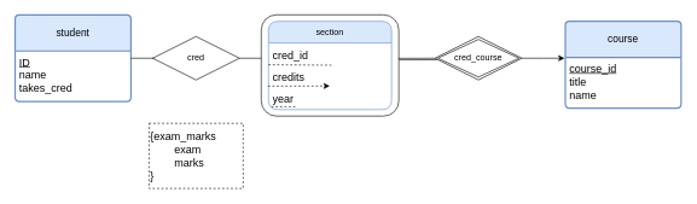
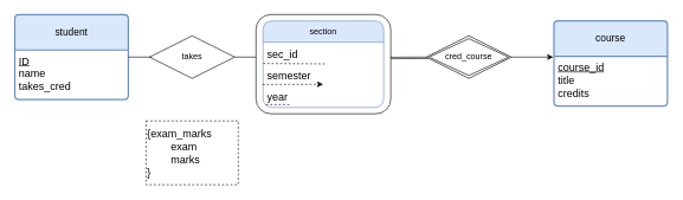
  <mxCell id="0" />
  <mxCell id="1" parent="0" />
  <mxCell id="2" value="student" style="swimlane;childLayout=stackLayout;horizontal=1;startSize=50;horizontalStack=0;rounded=1;fontSize=14;fontStyle=0;strokeWidth=2;resizeParent=0;resizeLast=1;shadow=0;dashed=0;align=center;arcSize=4;whiteSpace=wrap;html=1;fillColor=#dae8fc;strokeColor=#6c8ebf;" vertex="1" parent="1"><mxGeometry x="20" y="20" width="160" height="120" as="geometry" /></mxCell>
  <mxCell id="3" value="&lt;font style=&quot;font-size: 15px;&quot;&gt;&lt;u&gt;ID&lt;/u&gt;&lt;/font&gt;&lt;div&gt;&lt;font style=&quot;font-size: 15px;&quot;&gt;name&lt;/font&gt;&lt;/div&gt;&lt;div&gt;&lt;font style=&quot;font-size: 15px;&quot;&gt;takes_cred&lt;/font&gt;&lt;/div&gt;" style="align=left;strokeColor=none;fillColor=none;spacingLeft=4;spacingRight=4;fontSize=12;verticalAlign=top;resizable=0;rotatable=0;part=1;html=1;whiteSpace=wrap;" vertex="1" parent="2"><mxGeometry y="50" width="160" height="70" as="geometry" /></mxCell>
  <mxCell id="4" value="course" style="swimlane;childLayout=stackLayout;horizontal=1;startSize=50;horizontalStack=0;rounded=1;fontSize=14;fontStyle=0;strokeWidth=2;resizeParent=0;resizeLast=1;shadow=0;dashed=0;align=center;arcSize=4;whiteSpace=wrap;html=1;fillColor=#dae8fc;strokeColor=#6c8ebf;" vertex="1" parent="1"><mxGeometry x="780" y="29" width="160" height="120" as="geometry" /></mxCell>
- <mxCell id="5" value="&lt;span style=&quot;font-size: 15px;&quot;&gt;&lt;u&gt;course_id&lt;/u&gt;&lt;/span&gt;&lt;div&gt;&lt;span style=&quot;font-size: 15px;&quot;&gt;title&lt;/span&gt;&lt;/div&gt;&lt;div&gt;&lt;span style=&quot;font-size: 15px;&quot;&gt;name&lt;/span&gt;&lt;/div&gt;" style="align=left;strokeColor=none;fillColor=none;spacingLeft=4;spacingRight=4;fontSize=12;verticalAlign=top;resizable=0;rotatable=0;part=1;html=1;whiteSpace=wrap;" vertex="1" parent="4"><mxGeometry y="50" width="160" height="70" as="geometry" /></mxCell>
+ <mxCell id="5" value="&lt;span style=&quot;font-size: 15px;&quot;&gt;&lt;u&gt;course_id&lt;/u&gt;&lt;/span&gt;&lt;div&gt;&lt;span style=&quot;font-size: 15px;&quot;&gt;title&lt;/span&gt;&lt;/div&gt;&lt;div&gt;&lt;span style=&quot;font-size: 15px;&quot;&gt;credits&lt;/span&gt;&lt;/div&gt;" style="align=left;strokeColor=none;fillColor=none;spacingLeft=4;spacingRight=4;fontSize=12;verticalAlign=top;resizable=0;rotatable=0;part=1;html=1;whiteSpace=wrap;" vertex="1" parent="4"><mxGeometry y="50" width="160" height="70" as="geometry" /></mxCell>
  <mxCell id="6" value="section" style="swimlane;fontStyle=0;childLayout=stackLayout;horizontal=1;startSize=30;horizontalStack=0;resizeParent=1;resizeParentMax=0;resizeLast=0;collapsible=1;marginBottom=0;whiteSpace=wrap;html=1;rounded=1;fillColor=#dae8fc;strokeColor=#6c8ebf;" vertex="1" parent="1"><mxGeometry x="370" y="29" width="170" height="122" as="geometry" /></mxCell>
  <mxCell id="7" value="" style="endArrow=none;dashed=1;html=1;rounded=0;entryX=0.521;entryY=0.956;entryDx=0;entryDy=0;entryPerimeter=0;" edge="1" parent="6" target="8"><mxGeometry width="50" height="50" relative="1" as="geometry"><mxPoint y="60" as="sourcePoint" /><mxPoint x="50" y="10" as="targetPoint" /></mxGeometry></mxCell>
- <mxCell id="8" value="&lt;span style=&quot;font-size: 15px;&quot;&gt;cred_id&lt;/span&gt;" style="text;strokeColor=none;fillColor=none;align=left;verticalAlign=middle;spacingLeft=4;spacingRight=4;overflow=hidden;points=[[0,0.5],[1,0.5]];portConstraint=eastwest;rotatable=0;whiteSpace=wrap;html=1;" vertex="1" parent="6"><mxGeometry y="30" width="170" height="32" as="geometry" /></mxCell>
- <mxCell id="9" value="&lt;span style=&quot;font-size: 15px;&quot;&gt;credits&lt;/span&gt;" style="text;strokeColor=none;fillColor=none;align=left;verticalAlign=middle;spacingLeft=4;spacingRight=4;overflow=hidden;points=[[0,0.5],[1,0.5]];portConstraint=eastwest;rotatable=0;whiteSpace=wrap;html=1;" vertex="1" parent="6"><mxGeometry y="62" width="170" height="30" as="geometry" /></mxCell>
+ <mxCell id="8" value="&lt;span style=&quot;font-size: 15px;&quot;&gt;sec_id&lt;/span&gt;" style="text;strokeColor=none;fillColor=none;align=left;verticalAlign=middle;spacingLeft=4;spacingRight=4;overflow=hidden;points=[[0,0.5],[1,0.5]];portConstraint=eastwest;rotatable=0;whiteSpace=wrap;html=1;" vertex="1" parent="6"><mxGeometry y="30" width="170" height="32" as="geometry" /></mxCell>
+ <mxCell id="9" value="&lt;span style=&quot;font-size: 15px;&quot;&gt;semester&lt;/span&gt;" style="text;strokeColor=none;fillColor=none;align=left;verticalAlign=middle;spacingLeft=4;spacingRight=4;overflow=hidden;points=[[0,0.5],[1,0.5]];portConstraint=eastwest;rotatable=0;whiteSpace=wrap;html=1;" vertex="1" parent="6"><mxGeometry y="62" width="170" height="30" as="geometry" /></mxCell>
  <mxCell id="10" value="&lt;span style=&quot;font-size: 15px;&quot;&gt;year&lt;/span&gt;" style="text;strokeColor=none;fillColor=none;align=left;verticalAlign=middle;spacingLeft=4;spacingRight=4;overflow=hidden;points=[[0,0.5],[1,0.5]];portConstraint=eastwest;rotatable=0;whiteSpace=wrap;html=1;" vertex="1" parent="6"><mxGeometry y="92" width="170" height="30" as="geometry" /></mxCell>
  <mxCell id="11" value="" style="endArrow=classic;dashed=1;html=1;rounded=0;exitX=-0.004;exitY=-0.081;exitDx=0;exitDy=0;exitPerimeter=0;entryX=0.498;entryY=0.913;entryDx=0;entryDy=0;entryPerimeter=0;" edge="1" parent="6" source="10" target="9"><mxGeometry width="50" height="50" relative="1" as="geometry"><mxPoint x="150" y="120" as="sourcePoint" /><mxPoint x="85" y="90" as="targetPoint" /></mxGeometry></mxCell>
  <mxCell id="12" value="" style="endArrow=none;dashed=1;html=1;rounded=0;entryX=0.229;entryY=0.867;entryDx=0;entryDy=0;entryPerimeter=0;" edge="1" parent="6" target="10"><mxGeometry width="50" height="50" relative="1" as="geometry"><mxPoint x="4.003" y="118" as="sourcePoint" /><mxPoint x="30.67" y="106" as="targetPoint" /></mxGeometry></mxCell>
  <mxCell id="13" value="" style="rounded=1;whiteSpace=wrap;html=1;strokeWidth=1;fillColor=none;" vertex="1" parent="1"><mxGeometry x="360" y="20" width="190" height="140" as="geometry" /></mxCell>
  <mxCell id="14" style="edgeStyle=orthogonalEdgeStyle;rounded=0;orthogonalLoop=1;jettySize=auto;html=1;exitX=1;exitY=0.5;exitDx=0;exitDy=0;" edge="1" parent="1" source="15"><mxGeometry relative="1" as="geometry"><mxPoint x="779" y="80" as="targetPoint" /></mxGeometry></mxCell>
  <mxCell id="15" value="cred_course" style="shape=rhombus;double=1;perimeter=rhombusPerimeter;whiteSpace=wrap;html=1;align=center;" vertex="1" parent="1"><mxGeometry x="600" y="50" width="120" height="60" as="geometry" /></mxCell>
- <mxCell id="16" value="cred" style="shape=rhombus;perimeter=rhombusPerimeter;whiteSpace=wrap;html=1;align=center;" vertex="1" parent="1"><mxGeometry x="210" y="50" width="120" height="60" as="geometry" /></mxCell>
+ <mxCell id="16" value="takes" style="shape=rhombus;perimeter=rhombusPerimeter;whiteSpace=wrap;html=1;align=center;" vertex="1" parent="1"><mxGeometry x="210" y="50" width="120" height="60" as="geometry" /></mxCell>
  <mxCell id="17" value="&lt;font style=&quot;font-size: 15px;&quot;&gt;{exam_marks&lt;/font&gt;&lt;div&gt;&lt;font style=&quot;font-size: 15px;&quot;&gt;&lt;span style=&quot;white-space: pre;&quot;&gt;&#09;&lt;/span&gt;exam&lt;/font&gt;&lt;/div&gt;&lt;div&gt;&lt;font style=&quot;font-size: 15px;&quot;&gt;&lt;span style=&quot;white-space: pre;&quot;&gt;&#09;&lt;/span&gt;marks&lt;/font&gt;&lt;/div&gt;&lt;div&gt;&lt;font style=&quot;font-size: 15px;&quot;&gt;}&lt;/font&gt;&lt;/div&gt;" style="rounded=0;whiteSpace=wrap;html=1;fillColor=none;align=left;dashed=1;" vertex="1" parent="1"><mxGeometry x="205" y="170" width="130" height="90" as="geometry" /></mxCell>
  <mxCell id="18" value="" style="line;strokeWidth=1;rotatable=0;dashed=0;labelPosition=right;align=left;verticalAlign=middle;spacingTop=0;spacingLeft=6;points=[];portConstraint=eastwest;" vertex="1" parent="1"><mxGeometry x="180" y="75" width="32" height="10" as="geometry" /></mxCell>
  <mxCell id="19" value="" style="line;strokeWidth=1;rotatable=0;dashed=0;labelPosition=right;align=left;verticalAlign=middle;spacingTop=0;spacingLeft=6;points=[];portConstraint=eastwest;" vertex="1" parent="1"><mxGeometry x="330" y="75" width="30" height="10" as="geometry" /></mxCell>
  <mxCell id="20" value="" style="endArrow=none;html=1;rounded=0;entryX=0;entryY=0.5;entryDx=0;entryDy=0;exitX=0.997;exitY=0.43;exitDx=0;exitDy=0;exitPerimeter=0;" edge="1" parent="1" source="13" target="15"><mxGeometry width="50" height="50" relative="1" as="geometry"><mxPoint x="551" y="80" as="sourcePoint" /><mxPoint x="586" y="66" as="targetPoint" /></mxGeometry></mxCell>
  <mxCell id="21" value="" style="endArrow=none;html=1;rounded=0;entryX=0;entryY=0.5;entryDx=0;entryDy=0;exitX=1.002;exitY=0.445;exitDx=0;exitDy=0;exitPerimeter=0;" edge="1" parent="1" source="13"><mxGeometry width="50" height="50" relative="1" as="geometry"><mxPoint x="555" y="82" as="sourcePoint" /><mxPoint x="603" y="82" as="targetPoint" /></mxGeometry></mxCell>
